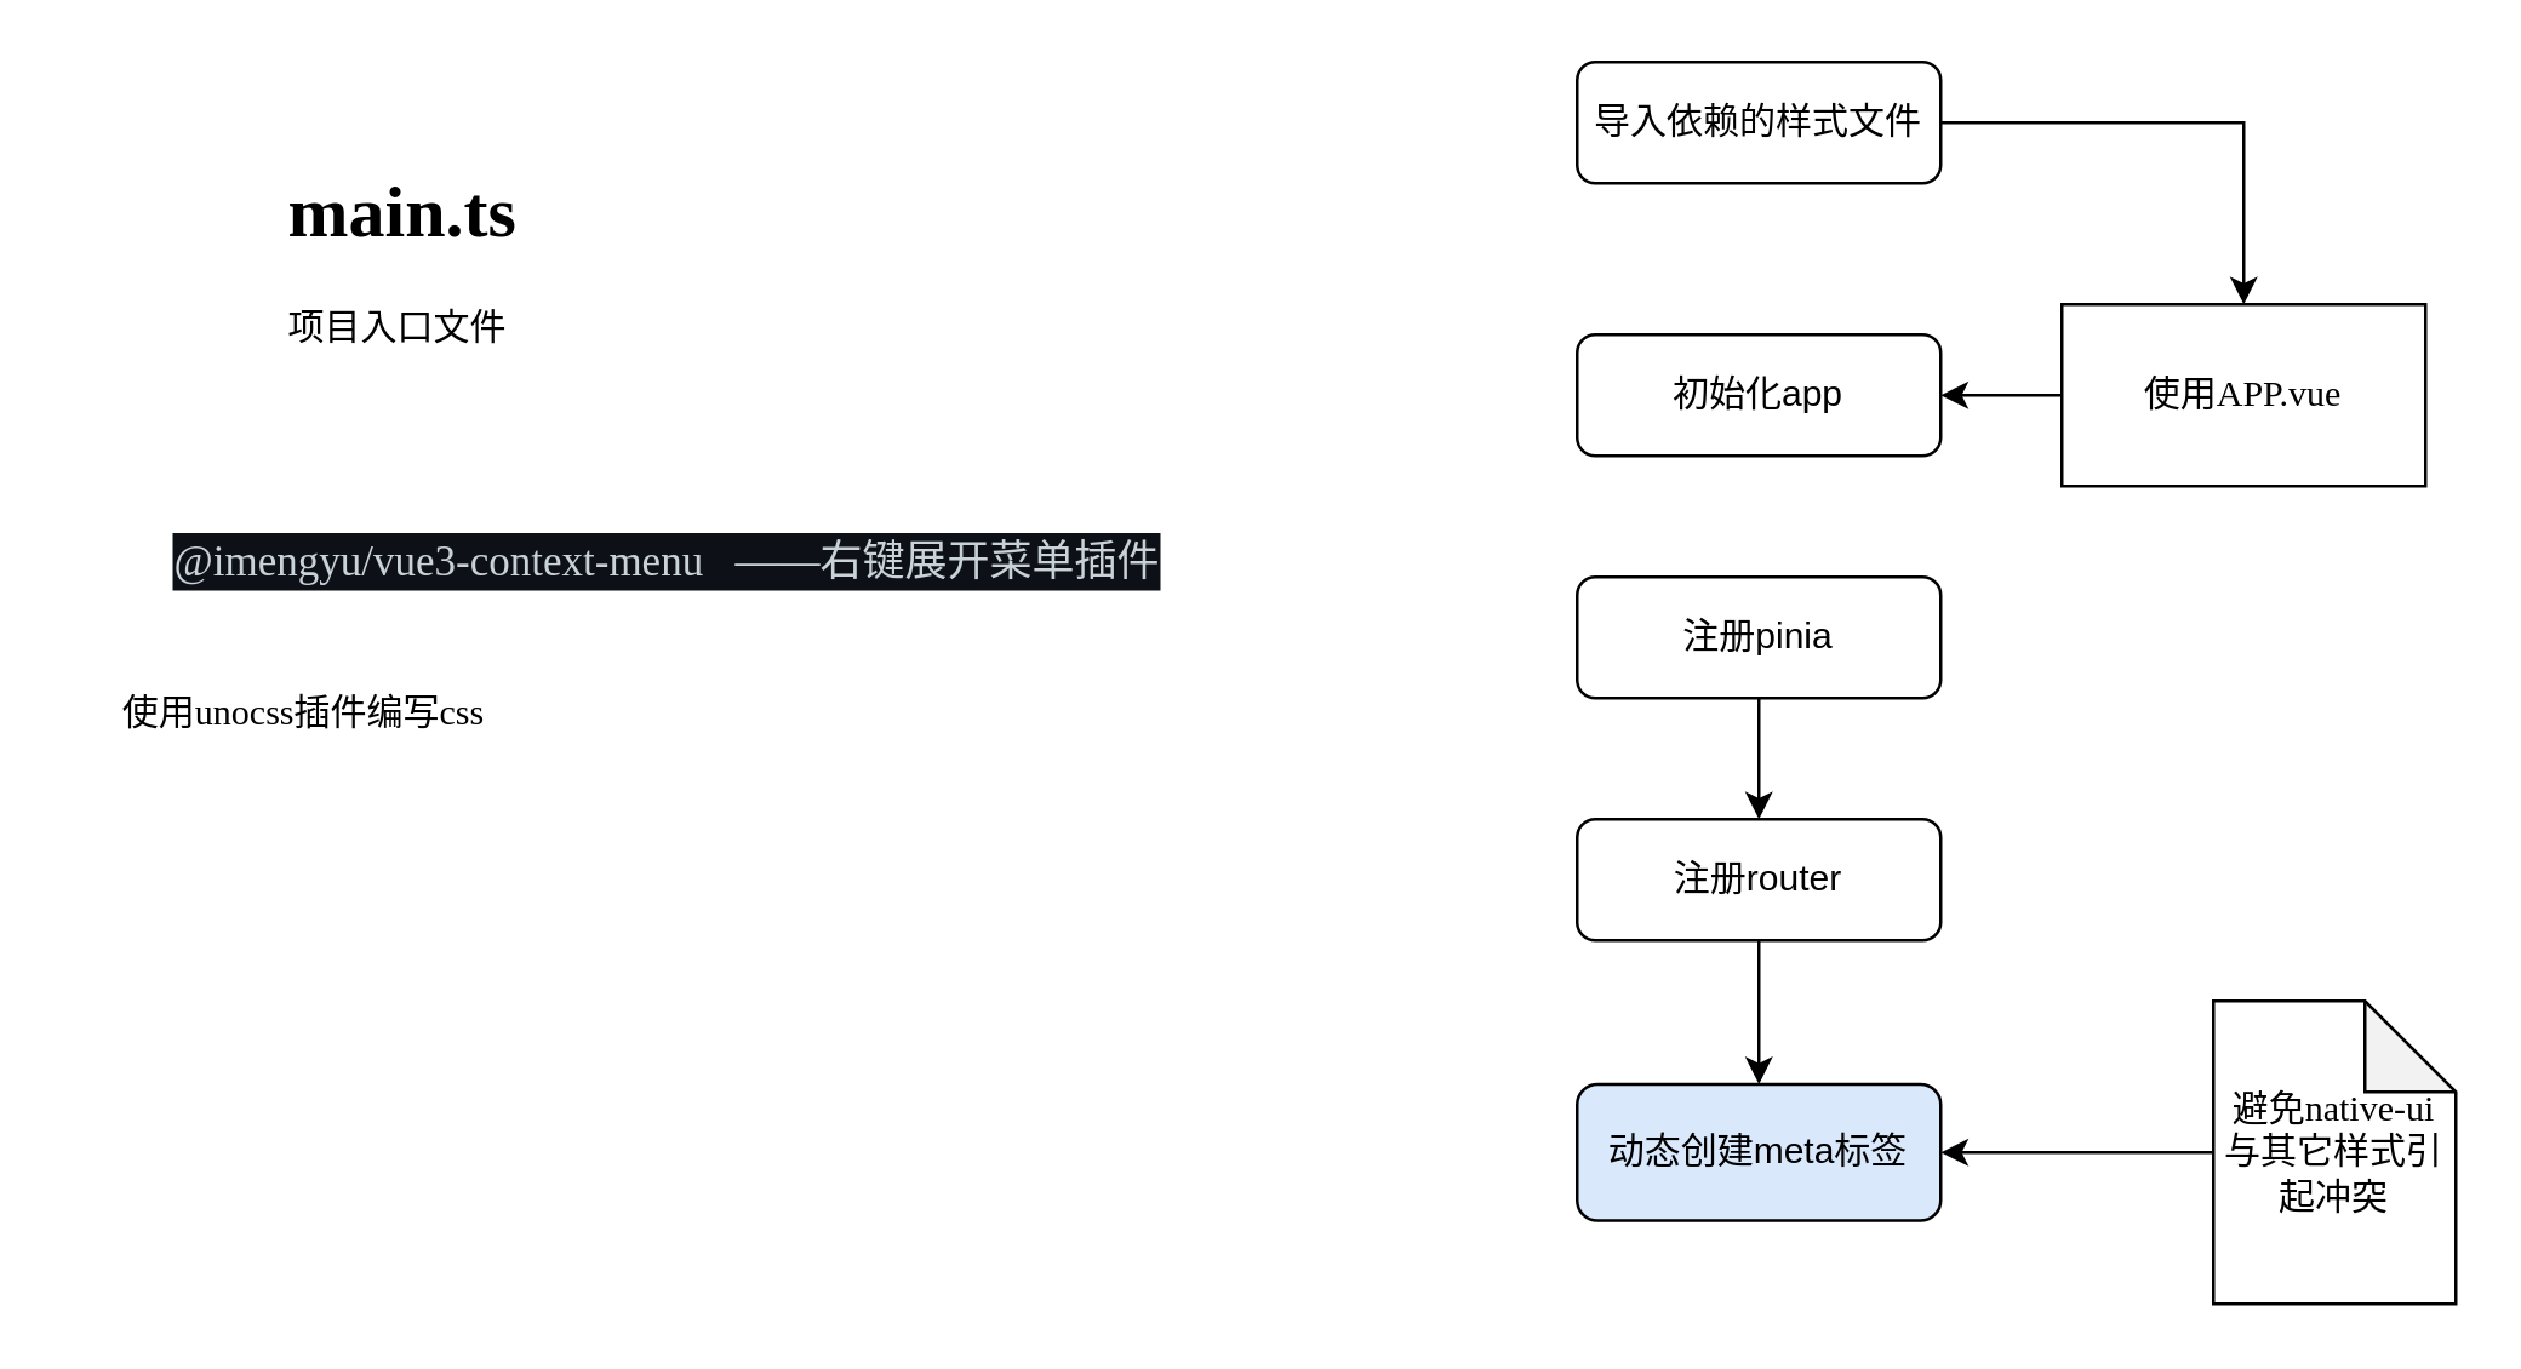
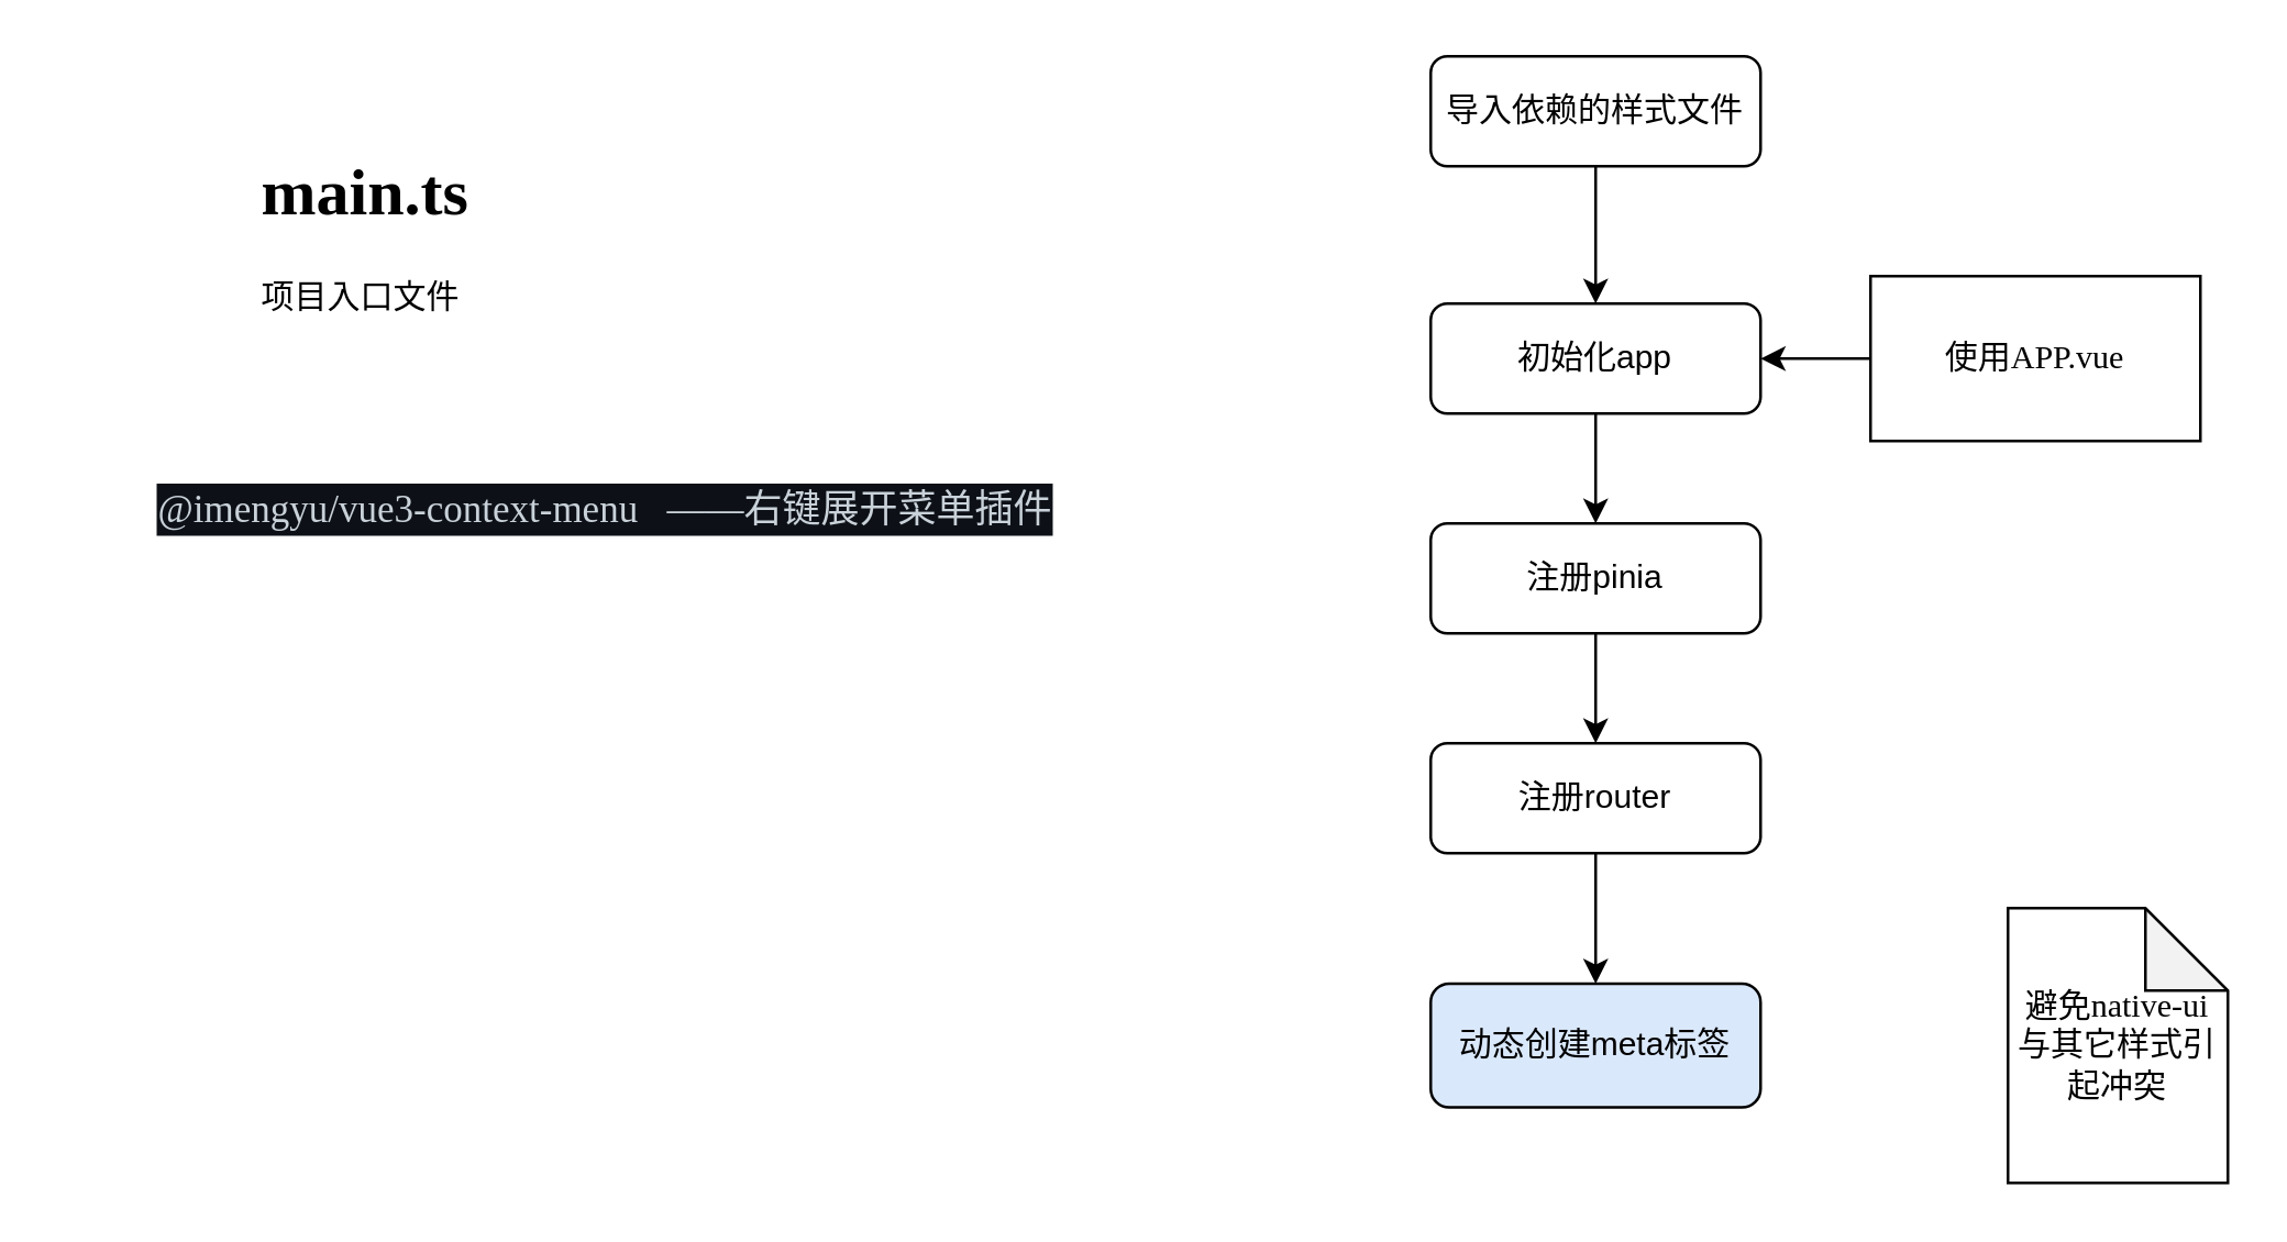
  <mxCell id="0" />
  <mxCell id="1" parent="0" />
+ <mxCell id="2" value="" style="edgeStyle=orthogonalEdgeStyle;rounded=0;orthogonalLoop=1;jettySize=auto;html=1;fontFamily=Lucida Console;" edge="1" parent="1" source="3" target="5"><mxGeometry relative="1" as="geometry" /></mxCell>
  <mxCell id="3" value="初始化app" style="rounded=1;whiteSpace=wrap;html=1;fontSize=12;glass=0;strokeWidth=1;shadow=0;" parent="1" vertex="1"><mxGeometry x="520" y="110" width="120" height="40" as="geometry" /></mxCell>
  <mxCell id="4" value="" style="edgeStyle=orthogonalEdgeStyle;rounded=0;orthogonalLoop=1;jettySize=auto;html=1;fontFamily=Lucida Console;" edge="1" parent="1" source="5" target="7"><mxGeometry relative="1" as="geometry" /></mxCell>
  <mxCell id="5" value="注册pinia" style="rounded=1;whiteSpace=wrap;html=1;fontSize=12;glass=0;strokeWidth=1;shadow=0;" vertex="1" parent="1"><mxGeometry x="520" y="190" width="120" height="40" as="geometry" /></mxCell>
  <mxCell id="6" value="" style="edgeStyle=orthogonalEdgeStyle;rounded=0;orthogonalLoop=1;jettySize=auto;html=1;fontFamily=Lucida Console;" edge="1" parent="1" source="7" target="10"><mxGeometry relative="1" as="geometry" /></mxCell>
  <mxCell id="7" value="注册router" style="rounded=1;whiteSpace=wrap;html=1;fontSize=12;glass=0;strokeWidth=1;shadow=0;" vertex="1" parent="1"><mxGeometry x="520" y="270" width="120" height="40" as="geometry" /></mxCell>
  <mxCell id="8" value="&lt;div style=&quot;color: rgb(201, 209, 217); background-color: rgb(13, 17, 23); font-size: 14px; line-height: 19px;&quot;&gt;&lt;div style=&quot;line-height: 19px;&quot;&gt;&lt;font face=&quot;Lucida Console&quot;&gt;@imengyu/vue3-context-menu&amp;nbsp; &amp;nbsp;——右键展开菜单插件&lt;/font&gt;&lt;/div&gt;&lt;/div&gt;" style="text;html=1;strokeColor=none;fillColor=none;align=center;verticalAlign=middle;whiteSpace=wrap;rounded=0;" vertex="1" parent="1"><mxGeometry y="170" width="400" height="30" as="geometry" x="20" /></mxCell>
  <mxCell id="9" value="" style="group" vertex="1" connectable="0" parent="1"><mxGeometry x="520" y="330" width="290" height="100" as="geometry" /></mxCell>
  <mxCell id="10" value="动态创建meta标签" style="rounded=1;whiteSpace=wrap;html=1;fontSize=12;glass=0;strokeWidth=1;shadow=0;fillColor=#dae8fc;" vertex="1" parent="9"><mxGeometry y="27.5" width="120" height="45" as="geometry" /></mxCell>
- <mxCell id="11" style="edgeStyle=orthogonalEdgeStyle;rounded=0;orthogonalLoop=1;jettySize=auto;html=1;entryX=1;entryY=0.5;entryDx=0;entryDy=0;fontFamily=Lucida Console;" edge="1" parent="9" source="12" target="10"><mxGeometry relative="1" as="geometry" /></mxCell>
  <mxCell id="12" value="避免native-ui与其它样式引起冲突" style="shape=note;whiteSpace=wrap;html=1;backgroundOutline=1;darkOpacity=0.05;fontFamily=Lucida Console;" vertex="1" parent="9"><mxGeometry x="210" width="80" height="100" as="geometry" /></mxCell>
  <mxCell id="13" value="&lt;h1&gt;main.ts&lt;/h1&gt;&lt;p&gt;项目入口文件&lt;/p&gt;" style="text;html=1;strokeColor=none;fillColor=none;spacing=5;spacingTop=-20;whiteSpace=wrap;overflow=hidden;rounded=0;fontFamily=Lucida Console;" vertex="1" parent="1"><mxGeometry x="90" y="50" width="190" height="120" as="geometry" /></mxCell>
- <mxCell id="14" value="" style="edgeStyle=orthogonalEdgeStyle;rounded=0;orthogonalLoop=1;jettySize=auto;html=1;fontFamily=Lucida Console;" edge="1" parent="1" source="15" target="18"><mxGeometry relative="1" as="geometry" /></mxCell>
+ <mxCell id="14" value="" style="edgeStyle=orthogonalEdgeStyle;rounded=0;orthogonalLoop=1;jettySize=auto;html=1;fontFamily=Lucida Console;" edge="1" parent="1" source="15" target="3"><mxGeometry relative="1" as="geometry" /></mxCell>
  <mxCell id="15" value="导入依赖的样式文件" style="rounded=1;whiteSpace=wrap;html=1;fontSize=12;glass=0;strokeWidth=1;shadow=0;" vertex="1" parent="1"><mxGeometry x="520" y="20" width="120" height="40" as="geometry" /></mxCell>
- <mxCell id="16" value="使用unocss插件编写css" style="text;html=1;strokeColor=none;fillColor=none;align=center;verticalAlign=middle;whiteSpace=wrap;rounded=0;fontFamily=Lucida Console;" vertex="1" parent="1"><mxGeometry y="220" width="160" height="30" as="geometry" x="20" /></mxCell>
  <mxCell id="17" value="" style="edgeStyle=orthogonalEdgeStyle;rounded=0;orthogonalLoop=1;jettySize=auto;html=1;fontFamily=Lucida Console;" edge="1" parent="1" source="18" target="3"><mxGeometry relative="1" as="geometry" /></mxCell>
  <mxCell id="18" value="使用APP.vue" style="rounded=0;whiteSpace=wrap;html=1;fontFamily=Lucida Console;" vertex="1" parent="1"><mxGeometry x="680" y="100" width="120" height="60" as="geometry" /></mxCell>
